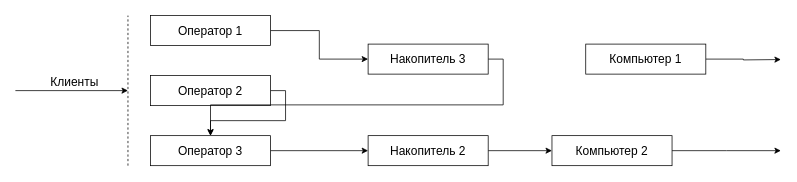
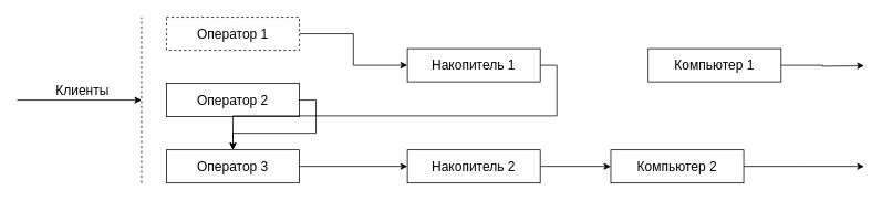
  <mxCell id="0" />
  <mxCell id="1" parent="0" />
  <mxCell id="2" style="edgeStyle=orthogonalEdgeStyle;rounded=0;orthogonalLoop=1;jettySize=auto;html=1;exitX=1;exitY=0.5;exitDx=0;exitDy=0;entryX=0;entryY=0.5;entryDx=0;entryDy=0;fontSize=16;" edge="1" parent="1" source="3" target="12"><mxGeometry relative="1" as="geometry" /></mxCell>
- <mxCell id="3" value="Оператор 1" style="rounded=0;whiteSpace=wrap;html=1;fontSize=16;" vertex="1" parent="1"><mxGeometry x="200" y="20" width="160" height="40" as="geometry" /></mxCell>
+ <mxCell id="3" value="Оператор 1" style="rounded=0;whiteSpace=wrap;html=1;fontSize=16;dashed=1;" vertex="1" parent="1"><mxGeometry x="200" y="20" width="160" height="40" as="geometry" /></mxCell>
  <mxCell id="4" style="edgeStyle=orthogonalEdgeStyle;rounded=0;orthogonalLoop=1;jettySize=auto;html=1;exitX=1;exitY=0.5;exitDx=0;exitDy=0;fontSize=16;" edge="1" parent="1" source="5" target="7"><mxGeometry relative="1" as="geometry" /></mxCell>
  <mxCell id="5" value="Оператор 2" style="rounded=0;whiteSpace=wrap;html=1;fontSize=16;" vertex="1" parent="1"><mxGeometry x="200" y="100" width="160" height="40" as="geometry" /></mxCell>
  <mxCell id="6" style="edgeStyle=orthogonalEdgeStyle;rounded=0;orthogonalLoop=1;jettySize=auto;html=1;exitX=1;exitY=0.5;exitDx=0;exitDy=0;entryX=0;entryY=0.5;entryDx=0;entryDy=0;fontSize=16;" edge="1" parent="1" source="7" target="14"><mxGeometry relative="1" as="geometry" /></mxCell>
  <mxCell id="7" value="Оператор 3" style="rounded=0;whiteSpace=wrap;html=1;fontSize=16;" vertex="1" parent="1"><mxGeometry x="200" y="180" width="160" height="40" as="geometry" /></mxCell>
  <mxCell id="8" value="" style="endArrow=none;dashed=1;html=1;fontSize=16;" edge="1" parent="1"><mxGeometry width="50" height="50" relative="1" as="geometry"><mxPoint x="170" y="220" as="sourcePoint" /><mxPoint x="170" y="20" as="targetPoint" /></mxGeometry></mxCell>
  <mxCell id="9" value="" style="endArrow=classic;html=1;fontSize=16;" edge="1" parent="1"><mxGeometry width="50" height="50" relative="1" as="geometry"><mxPoint x="20" y="120" as="sourcePoint" /><mxPoint x="170" y="120" as="targetPoint" /></mxGeometry></mxCell>
  <mxCell id="10" value="Клиенты" style="text;html=1;strokeColor=none;fillColor=none;align=center;verticalAlign=middle;whiteSpace=wrap;rounded=0;fontSize=16;" vertex="1" parent="1"><mxGeometry x="59" y="98" width="80" height="20" as="geometry" /></mxCell>
  <mxCell id="11" style="edgeStyle=orthogonalEdgeStyle;rounded=0;orthogonalLoop=1;jettySize=auto;html=1;exitX=1;exitY=0.5;exitDx=0;exitDy=0;fontSize=16;" edge="1" parent="1" source="12" target="7"><mxGeometry relative="1" as="geometry" /></mxCell>
- <mxCell id="12" value="Накопитель 3" style="rounded=0;whiteSpace=wrap;html=1;fontSize=16;" vertex="1" parent="1"><mxGeometry x="490" y="58" width="160" height="40" as="geometry" /></mxCell>
+ <mxCell id="12" value="Накопитель 1" style="rounded=0;whiteSpace=wrap;html=1;fontSize=16;" vertex="1" parent="1"><mxGeometry x="490" y="58" width="160" height="40" as="geometry" /></mxCell>
  <mxCell id="13" style="edgeStyle=orthogonalEdgeStyle;rounded=0;orthogonalLoop=1;jettySize=auto;html=1;exitX=1;exitY=0.5;exitDx=0;exitDy=0;entryX=0;entryY=0.5;entryDx=0;entryDy=0;fontSize=16;" edge="1" parent="1" source="14" target="18"><mxGeometry relative="1" as="geometry" /></mxCell>
  <mxCell id="14" value="Накопитель 2" style="rounded=0;whiteSpace=wrap;html=1;fontSize=16;" vertex="1" parent="1"><mxGeometry x="490" y="180" width="160" height="40" as="geometry" /></mxCell>
  <mxCell id="15" style="edgeStyle=orthogonalEdgeStyle;rounded=0;orthogonalLoop=1;jettySize=auto;html=1;exitX=1;exitY=0.5;exitDx=0;exitDy=0;fontSize=16;" edge="1" parent="1" source="16"><mxGeometry relative="1" as="geometry"><mxPoint x="1040" y="78.571" as="targetPoint" /></mxGeometry></mxCell>
  <mxCell id="16" value="Компьютер 1" style="rounded=0;whiteSpace=wrap;html=1;fontSize=16;" vertex="1" parent="1"><mxGeometry x="780" y="58" width="160" height="40" as="geometry" /></mxCell>
  <mxCell id="17" style="edgeStyle=orthogonalEdgeStyle;rounded=0;orthogonalLoop=1;jettySize=auto;html=1;exitX=1;exitY=0.5;exitDx=0;exitDy=0;fontSize=16;" edge="1" parent="1" source="18"><mxGeometry relative="1" as="geometry"><mxPoint x="1040" y="200" as="targetPoint" /></mxGeometry></mxCell>
  <mxCell id="18" value="Компьютер 2" style="rounded=0;whiteSpace=wrap;html=1;fontSize=16;" vertex="1" parent="1"><mxGeometry x="735" y="180" width="160" height="40" as="geometry" /></mxCell>
